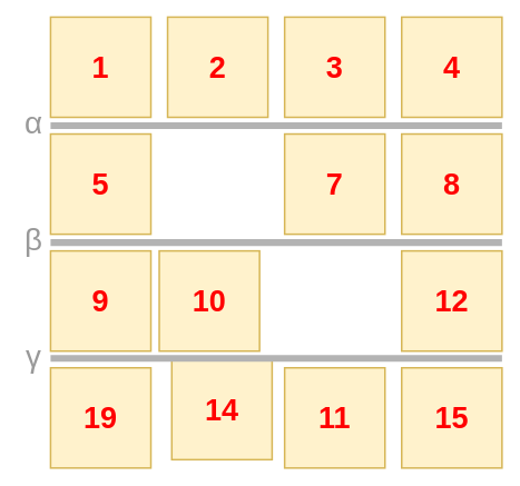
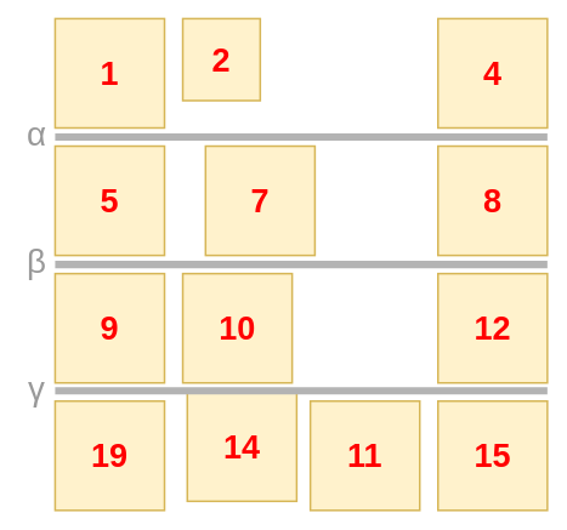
  <mxCell id="0" />
  <mxCell id="1" parent="0" />
  <mxCell id="2" value="&lt;font style=&quot;font-size: 36px;&quot;&gt;&lt;b style=&quot;font-size: 36px;&quot;&gt;1&lt;/b&gt;&lt;/font&gt;" style="text;html=1;align=center;verticalAlign=middle;whiteSpace=wrap;rounded=0;strokeColor=#d6b656;strokeWidth=2;fontSize=36;fillColor=#fff2cc;fontColor=#FF0000;" parent="1" vertex="1"><mxGeometry x="60" y="20" width="120" height="120" as="geometry" /></mxCell>
- <mxCell id="3" value="&lt;font style=&quot;font-size: 36px;&quot;&gt;&lt;b style=&quot;font-size: 36px;&quot;&gt;2&lt;/b&gt;&lt;/font&gt;" style="text;html=1;align=center;verticalAlign=middle;whiteSpace=wrap;rounded=0;strokeColor=#d6b656;strokeWidth=2;fontSize=36;fillColor=#fff2cc;fontColor=#FF0000;" parent="1" vertex="1"><mxGeometry x="200" y="20" width="120" height="120" as="geometry" /></mxCell>
- <mxCell id="4" value="&lt;font style=&quot;font-size: 36px;&quot;&gt;&lt;b style=&quot;font-size: 36px;&quot;&gt;3&lt;/b&gt;&lt;/font&gt;" style="text;html=1;align=center;verticalAlign=middle;whiteSpace=wrap;rounded=0;strokeColor=#d6b656;strokeWidth=2;fontSize=36;fillColor=#fff2cc;fontColor=#FF0000;" parent="1" vertex="1"><mxGeometry x="340" y="20" width="120" height="120" as="geometry" /></mxCell>
+ <mxCell id="3" value="&lt;font style=&quot;font-size: 36px;&quot;&gt;&lt;b style=&quot;font-size: 36px;&quot;&gt;2&lt;/b&gt;&lt;/font&gt;" style="text;html=1;align=center;verticalAlign=middle;whiteSpace=wrap;rounded=0;strokeColor=#d6b656;strokeWidth=2;fontSize=36;fillColor=#fff2cc;fontColor=#FF0000;" parent="1" vertex="1"><mxGeometry x="200" y="20" width="85" height="90" as="geometry" /></mxCell>
  <mxCell id="5" value="&lt;font style=&quot;font-size: 36px;&quot;&gt;&lt;b style=&quot;font-size: 36px;&quot;&gt;4&lt;/b&gt;&lt;/font&gt;" style="text;html=1;align=center;verticalAlign=middle;whiteSpace=wrap;rounded=0;strokeColor=#d6b656;strokeWidth=2;fontSize=36;fillColor=#fff2cc;fontColor=#FF0000;" parent="1" vertex="1"><mxGeometry x="480" y="20" width="120" height="120" as="geometry" /></mxCell>
  <mxCell id="6" value="&lt;font style=&quot;font-size: 36px&quot;&gt;&lt;b style=&quot;font-size: 36px&quot;&gt;5&lt;/b&gt;&lt;/font&gt;" style="text;html=1;align=center;verticalAlign=middle;whiteSpace=wrap;rounded=0;strokeColor=#d6b656;strokeWidth=2;fontSize=36;fillColor=#fff2cc;fontColor=#FF0000;" parent="1" vertex="1"><mxGeometry x="60" y="160" width="120" height="120" as="geometry" /></mxCell>
- <mxCell id="7" value="&lt;font style=&quot;font-size: 36px&quot;&gt;&lt;b style=&quot;font-size: 36px&quot;&gt;7&lt;/b&gt;&lt;/font&gt;" style="text;html=1;align=center;verticalAlign=middle;whiteSpace=wrap;rounded=0;strokeColor=#d6b656;strokeWidth=2;fontSize=36;fillColor=#fff2cc;fontColor=#FF0000;" parent="1" vertex="1"><mxGeometry x="340" y="160" width="120" height="120" as="geometry" /></mxCell>
+ <mxCell id="7" value="&lt;font style=&quot;font-size: 36px&quot;&gt;&lt;b style=&quot;font-size: 36px&quot;&gt;7&lt;/b&gt;&lt;/font&gt;" style="text;html=1;align=center;verticalAlign=middle;whiteSpace=wrap;rounded=0;strokeColor=#d6b656;strokeWidth=2;fontSize=36;fillColor=#fff2cc;fontColor=#FF0000;" parent="1" vertex="1"><mxGeometry x="225" y="160" width="120" height="120" as="geometry" /></mxCell>
  <mxCell id="8" value="&lt;font style=&quot;font-size: 36px&quot;&gt;&lt;b style=&quot;font-size: 36px&quot;&gt;8&lt;/b&gt;&lt;/font&gt;" style="text;html=1;align=center;verticalAlign=middle;whiteSpace=wrap;rounded=0;strokeColor=#d6b656;strokeWidth=2;fontSize=36;fillColor=#fff2cc;fontColor=#FF0000;" parent="1" vertex="1"><mxGeometry x="480" y="160" width="120" height="120" as="geometry" /></mxCell>
  <mxCell id="9" value="&lt;font style=&quot;font-size: 36px&quot;&gt;&lt;b style=&quot;font-size: 36px&quot;&gt;9&lt;/b&gt;&lt;/font&gt;" style="text;html=1;align=center;verticalAlign=middle;whiteSpace=wrap;rounded=0;strokeColor=#d6b656;strokeWidth=2;fontSize=36;fillColor=#fff2cc;fontColor=#FF0000;" parent="1" vertex="1"><mxGeometry x="60" y="300" width="120" height="120" as="geometry" /></mxCell>
- <mxCell id="10" value="&lt;font style=&quot;font-size: 36px&quot;&gt;&lt;b style=&quot;font-size: 36px&quot;&gt;10&lt;/b&gt;&lt;/font&gt;" style="text;html=1;align=center;verticalAlign=middle;whiteSpace=wrap;rounded=0;strokeColor=#d6b656;strokeWidth=2;fontSize=36;fillColor=#fff2cc;fontColor=#FF0000;" parent="1" vertex="1"><mxGeometry x="190" y="300" width="120" height="120" as="geometry" /></mxCell>
+ <mxCell id="10" value="&lt;font style=&quot;font-size: 36px&quot;&gt;&lt;b style=&quot;font-size: 36px&quot;&gt;10&lt;/b&gt;&lt;/font&gt;" style="text;html=1;align=center;verticalAlign=middle;whiteSpace=wrap;rounded=0;strokeColor=#d6b656;strokeWidth=2;fontSize=36;fillColor=#fff2cc;fontColor=#FF0000;" parent="1" vertex="1"><mxGeometry x="200" y="300" width="120" height="120" as="geometry" /></mxCell>
  <mxCell id="11" value="&lt;font style=&quot;font-size: 36px&quot;&gt;&lt;b style=&quot;font-size: 36px&quot;&gt;11&lt;/b&gt;&lt;/font&gt;" style="text;html=1;align=center;verticalAlign=middle;whiteSpace=wrap;rounded=0;strokeColor=#d6b656;strokeWidth=2;fontSize=36;fillColor=#fff2cc;fontColor=#FF0000;" parent="1" vertex="1"><mxGeometry x="340" y="440" width="120" height="120" as="geometry" /></mxCell>
  <mxCell id="12" value="&lt;font style=&quot;font-size: 36px&quot;&gt;&lt;b style=&quot;font-size: 36px&quot;&gt;12&lt;/b&gt;&lt;/font&gt;" style="text;html=1;align=center;verticalAlign=middle;whiteSpace=wrap;rounded=0;strokeColor=#d6b656;strokeWidth=2;fontSize=36;fillColor=#fff2cc;fontColor=#FF0000;" parent="1" vertex="1"><mxGeometry x="480" y="300" width="120" height="120" as="geometry" /></mxCell>
  <mxCell id="13" value="&lt;font style=&quot;font-size: 36px&quot;&gt;&lt;b style=&quot;font-size: 36px&quot;&gt;19&lt;/b&gt;&lt;/font&gt;" style="text;html=1;align=center;verticalAlign=middle;whiteSpace=wrap;rounded=0;strokeColor=#d6b656;strokeWidth=2;fontSize=36;fillColor=#fff2cc;fontColor=#FF0000;" parent="1" vertex="1"><mxGeometry x="60" y="440" width="120" height="120" as="geometry" /></mxCell>
  <mxCell id="14" value="&lt;font style=&quot;font-size: 36px&quot;&gt;&lt;b style=&quot;font-size: 36px&quot;&gt;14&lt;/b&gt;&lt;/font&gt;" style="text;html=1;align=center;verticalAlign=middle;whiteSpace=wrap;rounded=0;strokeColor=#d6b656;strokeWidth=2;fontSize=36;fillColor=#fff2cc;fontColor=#FF0000;" parent="1" vertex="1"><mxGeometry x="205" y="430" width="120" height="120" as="geometry" /></mxCell>
  <mxCell id="15" value="&lt;font style=&quot;font-size: 36px&quot;&gt;&lt;b style=&quot;font-size: 36px&quot;&gt;15&lt;/b&gt;&lt;/font&gt;" style="text;html=1;align=center;verticalAlign=middle;whiteSpace=wrap;rounded=0;strokeColor=#d6b656;strokeWidth=2;fontSize=36;fillColor=#fff2cc;fontColor=#FF0000;" parent="1" vertex="1"><mxGeometry x="480" y="440" width="120" height="120" as="geometry" /></mxCell>
  <mxCell id="16" value="" style="endArrow=none;html=1;strokeWidth=8;fontSize=24;fontColor=#FF0000;strokeColor=#B3B3B3;" parent="1" edge="1"><mxGeometry width="50" height="50" relative="1" as="geometry"><mxPoint x="60" y="150" as="sourcePoint" /><mxPoint x="600" y="150" as="targetPoint" /></mxGeometry></mxCell>
  <mxCell id="17" value="" style="endArrow=none;html=1;strokeWidth=8;fontSize=24;fontColor=#FF0000;strokeColor=#B3B3B3;" parent="1" edge="1"><mxGeometry width="50" height="50" relative="1" as="geometry"><mxPoint x="60" y="290" as="sourcePoint" /><mxPoint x="600" y="290" as="targetPoint" /></mxGeometry></mxCell>
  <mxCell id="18" value="" style="endArrow=none;html=1;strokeWidth=8;fontSize=24;fontColor=#FF0000;strokeColor=#B3B3B3;" parent="1" edge="1"><mxGeometry width="50" height="50" relative="1" as="geometry"><mxPoint x="60" y="428.82" as="sourcePoint" /><mxPoint x="600" y="428.82" as="targetPoint" /></mxGeometry></mxCell>
  <mxCell id="19" value="&lt;font color=&quot;#999999&quot;&gt;&lt;span style=&quot;font-size: 37px&quot;&gt;α&lt;/span&gt;&lt;/font&gt;" style="text;html=1;strokeColor=none;fillColor=none;align=center;verticalAlign=middle;whiteSpace=wrap;rounded=0;fontSize=24;fontColor=#FF0000;" parent="1" vertex="1"><mxGeometry x="20" y="138" width="40" height="20" as="geometry" /></mxCell>
  <mxCell id="20" value="&lt;font color=&quot;#999999&quot;&gt;&lt;span style=&quot;font-size: 37px&quot;&gt;β&lt;/span&gt;&lt;/font&gt;" style="text;html=1;strokeColor=none;fillColor=none;align=center;verticalAlign=middle;whiteSpace=wrap;rounded=0;fontSize=24;fontColor=#FF0000;" parent="1" vertex="1"><mxGeometry x="20" y="278" width="40" height="20" as="geometry" /></mxCell>
  <mxCell id="21" value="&lt;font color=&quot;#999999&quot;&gt;&lt;span style=&quot;font-size: 37px&quot;&gt;γ&lt;/span&gt;&lt;/font&gt;" style="text;html=1;strokeColor=none;fillColor=none;align=center;verticalAlign=middle;whiteSpace=wrap;rounded=0;fontSize=24;fontColor=#FF0000;" parent="1" vertex="1"><mxGeometry x="20" y="418" width="40" height="20" as="geometry" /></mxCell>
